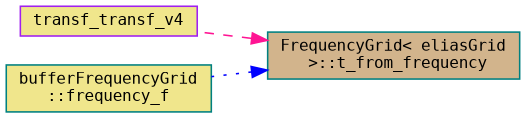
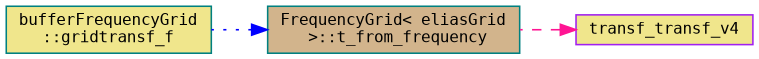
  digraph {
    fontname="DejaVu Sans Mono"
    rankdir=RL
    node [color=teal fillcolor=khaki fontname="DejaVu Sans Mono" fontsize=10 shape=box style=filled]
    edge [dir=back fontname="DejaVu Sans Mono" fontsize=10 labelfontname=Helvetica labelfontsize=10]
    n1 [color=purple fontcolor=black height=0.2 label=transf_transf_v4 width=0.4]
    n2 [fillcolor=tan height=0.2 label="FrequencyGrid\< eliasGrid\l \>::t_from_frequency" width=0.4]
-   n3 [height=0.2 label="bufferFrequencyGrid\l::frequency_f" width=0.4]
-   n2 -> n1 [color=deeppink style=dashed]
+   n3 [height=0.2 label="bufferFrequencyGrid\l::gridtransf_f" width=0.4]
+   n1 -> n2 [color=deeppink style=dashed]
    n2 -> n3 [color=blue style=dotted]
  }
